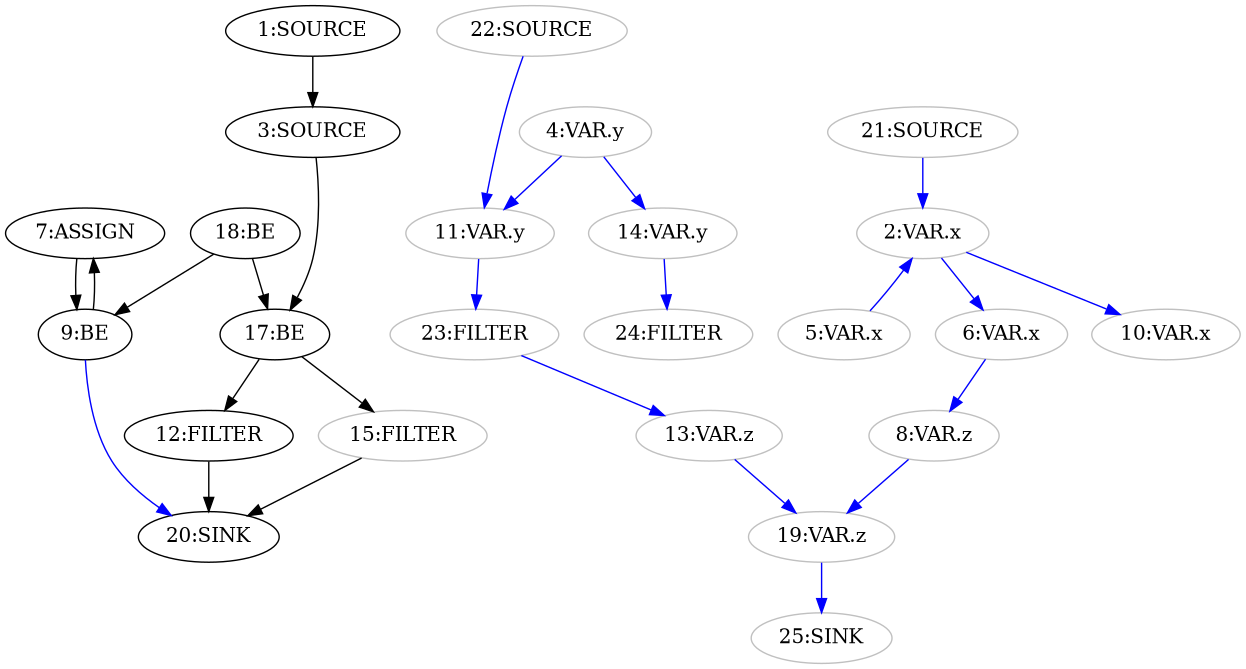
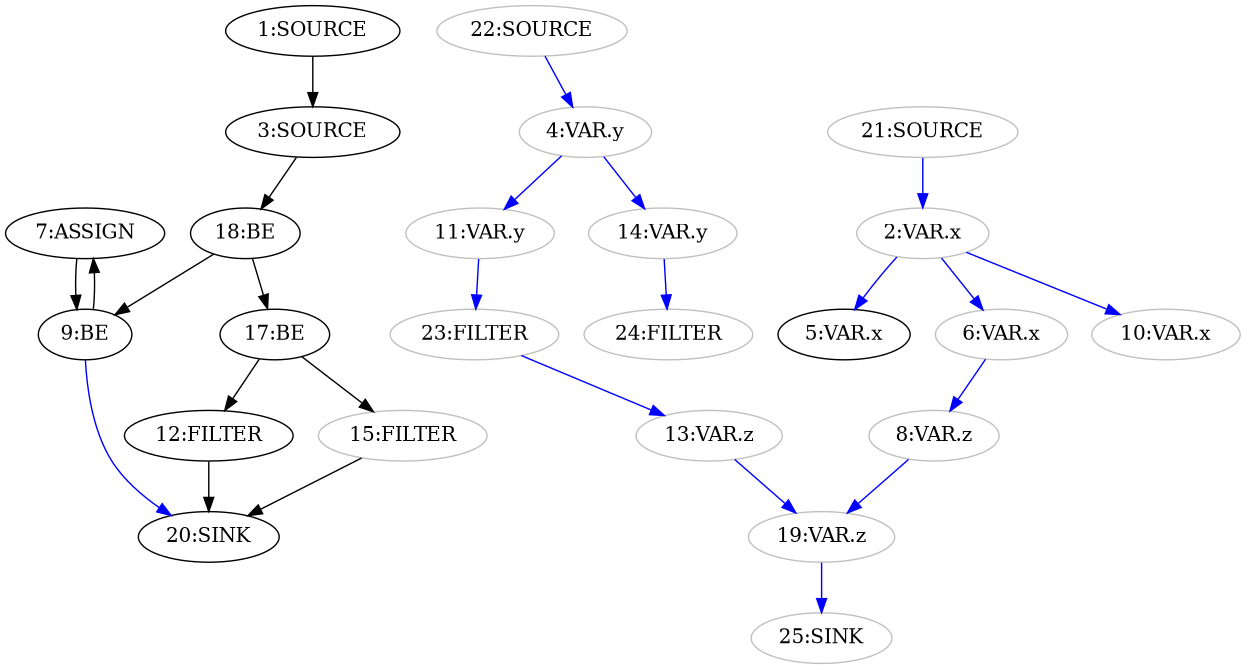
  digraph {
    node [color=grey]
    edge [color=blue]
    n1 [label="7:ASSIGN" color=""]
    n2 [label="9:BE" color=""]
    n3 [label="20:SINK" color=""]
    n4 [label="18:BE" color=""]
    n5 [label="17:BE" color=""]
    n6 [label="12:FILTER" color=""]
    n7 [label="15:FILTER"]
    n8 [label="1:SOURCE" color=""]
    n9 [label="3:SOURCE" color=""]
    n10 [label="2:VAR.x"]
-   n11 [label="5:VAR.x"]
+   n11 [color=black label="5:VAR.x"]
    n12 [label="6:VAR.x"]
    n13 [label="10:VAR.x"]
    n14 [label="8:VAR.z"]
    n15 [label="4:VAR.y"]
    n16 [label="11:VAR.y"]
    n17 [label="14:VAR.y"]
    n18 [label="23:FILTER"]
    n19 [label="24:FILTER"]
    n20 [label="19:VAR.z"]
    n21 [label="25:SINK"]
    n22 [label="13:VAR.z"]
    n23 [label="21:SOURCE"]
    n24 [label="22:SOURCE"]
    n1 -> n2 [color=black]
    n2 -> n1 [color=black]
    n2 -> n3
    n4 -> n2 [color=black]
    n4 -> n5 [color=black]
    n5 -> n6 [color=black]
    n5 -> n7 [color=black]
    n6 -> n3 [color=black]
    n7 -> n3 [color=black]
    n8 -> n9 [color=black]
-   n9 -> n5 [color=black]
-   n11 -> n10
+   n9 -> n4 [color=black]
+   n10 -> n11
    n10 -> n12
    n10 -> n13
    n12 -> n14
    n14 -> n20
    n15 -> n16
    n15 -> n17
    n16 -> n18
    n17 -> n19
    n18 -> n22
    n20 -> n21
    n22 -> n20
    n23 -> n10
-   n24 -> n16
+   n24 -> n15
  }
